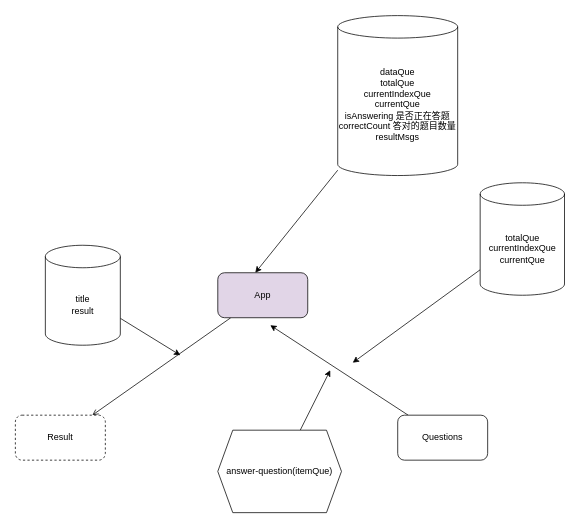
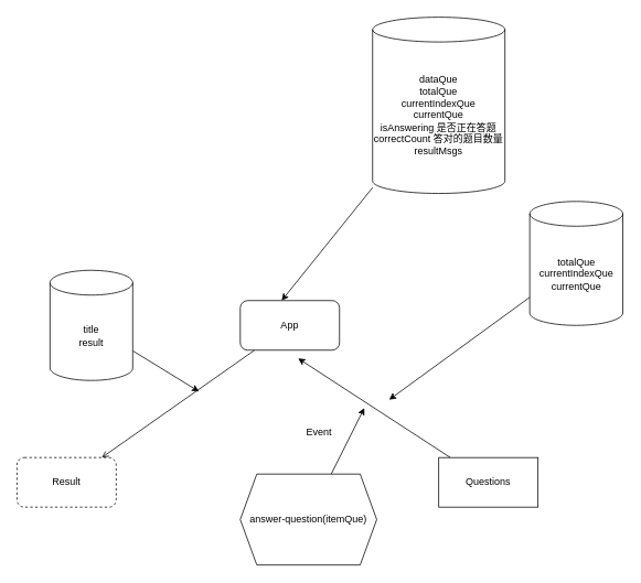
  <mxCell id="0" />
  <mxCell id="1" parent="0" />
  <mxCell id="2" style="edgeStyle=none;html=1;endArrow=open;" parent="1" source="3" target="4" edge="1"><mxGeometry relative="1" as="geometry" /></mxCell>
- <mxCell id="3" value="App" style="rounded=1;whiteSpace=wrap;html=1;fillColor=#e1d5e7;" parent="1" vertex="1"><mxGeometry x="290" y="363" width="120" height="60" as="geometry" /></mxCell>
+ <mxCell id="3" value="App" style="rounded=1;whiteSpace=wrap;html=1;" parent="1" vertex="1"><mxGeometry x="290" y="363" width="120" height="60" as="geometry" /></mxCell>
  <mxCell id="4" value="Result" style="rounded=1;whiteSpace=wrap;html=1;dashed=1;" parent="1" vertex="1"><mxGeometry x="20" y="553" width="120" height="60" as="geometry" /></mxCell>
  <mxCell id="5" style="edgeStyle=none;html=1;" parent="1" source="6" edge="1"><mxGeometry relative="1" as="geometry"><mxPoint x="360" y="433" as="targetPoint" /></mxGeometry></mxCell>
- <mxCell id="6" value="Questions" style="rounded=1;whiteSpace=wrap;html=1;" parent="1" vertex="1"><mxGeometry x="530" y="553" width="120" height="60" as="geometry" /></mxCell>
+ <mxCell id="6" value="Questions" style="whiteSpace=wrap;html=1;rounded=0;" parent="1" vertex="1"><mxGeometry x="530" y="553" width="120" height="60" as="geometry" /></mxCell>
  <mxCell id="7" style="edgeStyle=none;html=1;entryX=0.417;entryY=0;entryDx=0;entryDy=0;entryPerimeter=0;" parent="1" source="8" target="3" edge="1"><mxGeometry relative="1" as="geometry"><mxPoint x="340" y="323" as="targetPoint" /></mxGeometry></mxCell>
  <mxCell id="8" value="dataQue&lt;br&gt;totalQue&lt;br&gt;currentIndexQue&lt;br&gt;currentQue&lt;br&gt;isAnswering 是否正在答题&lt;br&gt;correctCount 答对的题目数量&lt;br&gt;resultMsgs" style="shape=cylinder3;whiteSpace=wrap;html=1;boundedLbl=1;backgroundOutline=1;size=15;" parent="1" vertex="1"><mxGeometry x="450" y="20" width="160" height="213.33" as="geometry" /></mxCell>
  <mxCell id="9" style="edgeStyle=none;html=1;" parent="1" source="10" edge="1"><mxGeometry relative="1" as="geometry"><mxPoint x="240" y="473" as="targetPoint" /></mxGeometry></mxCell>
  <mxCell id="10" value="title&lt;br&gt;result&lt;br&gt;" style="shape=cylinder3;whiteSpace=wrap;html=1;boundedLbl=1;backgroundOutline=1;size=15;" parent="1" vertex="1"><mxGeometry x="60" y="326.34" width="100" height="133.33" as="geometry" /></mxCell>
  <mxCell id="11" style="edgeStyle=none;html=1;" parent="1" source="12" edge="1"><mxGeometry relative="1" as="geometry"><mxPoint x="470" y="483" as="targetPoint" /></mxGeometry></mxCell>
  <mxCell id="12" value="totalQue&lt;br&gt;currentIndexQue&lt;br&gt;currentQue" style="shape=cylinder3;whiteSpace=wrap;html=1;boundedLbl=1;backgroundOutline=1;size=15;" parent="1" vertex="1"><mxGeometry x="640" y="243" width="112.5" height="150" as="geometry" /></mxCell>
  <mxCell id="13" style="edgeStyle=none;html=1;" parent="1" source="14" edge="1"><mxGeometry relative="1" as="geometry"><mxPoint x="440" y="493" as="targetPoint" /></mxGeometry></mxCell>
  <mxCell id="14" value="answer-question(itemQue)" style="shape=hexagon;perimeter=hexagonPerimeter2;whiteSpace=wrap;html=1;fixedSize=1;" parent="1" vertex="1"><mxGeometry x="290" y="573" width="165" height="110" as="geometry" /></mxCell>
+ <mxCell id="15" value="Event" style="text;html=1;align=center;verticalAlign=middle;resizable=0;points=[];autosize=1;strokeColor=none;fillColor=none;" parent="1" vertex="1"><mxGeometry x="360" y="508" width="50" height="30" as="geometry" /></mxCell>
